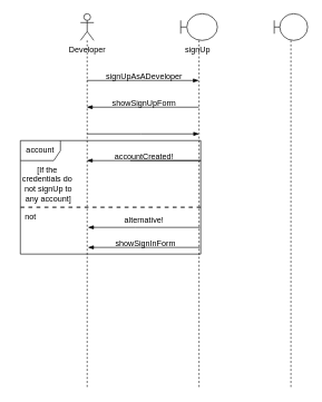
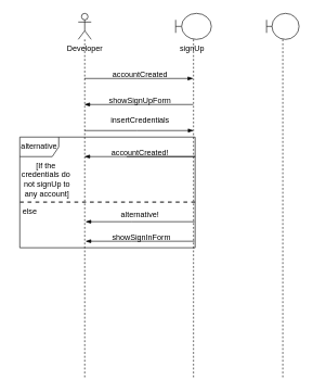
  <mxCell id="0" />
  <mxCell id="1" parent="0" />
  <mxCell id="2" value="" style="shape=umlLifeline;participant=umlBoundary;perimeter=lifelinePerimeter;whiteSpace=wrap;html=1;container=1;collapsible=0;recursiveResize=0;verticalAlign=top;spacingTop=36;outlineConnect=0;" vertex="1" parent="1"><mxGeometry x="270" y="20" width="55" height="560" as="geometry" /></mxCell>
  <mxCell id="3" value="signUp" style="text;html=1;align=center;verticalAlign=middle;resizable=0;points=[];autosize=1;strokeColor=none;fillColor=none;" vertex="1" parent="2"><mxGeometry x="-5" y="40" width="60" height="30" as="geometry" /></mxCell>
  <mxCell id="4" value="" style="shape=umlLifeline;participant=umlBoundary;perimeter=lifelinePerimeter;whiteSpace=wrap;html=1;container=1;collapsible=0;recursiveResize=0;verticalAlign=top;spacingTop=36;outlineConnect=0;" vertex="1" parent="1"><mxGeometry x="410" y="20" width="50" height="560" as="geometry" /></mxCell>
  <mxCell id="5" value="" style="edgeStyle=elbowEdgeStyle;fontSize=12;html=1;endArrow=blockThin;endFill=1;rounded=0;" edge="1" parent="1"><mxGeometry width="160" relative="1" as="geometry"><mxPoint x="129.5" y="120" as="sourcePoint" /><mxPoint x="297" y="120" as="targetPoint" /><Array as="points"><mxPoint x="210" y="120" /><mxPoint x="220" y="90" /></Array></mxGeometry></mxCell>
- <mxCell id="6" value="signUpAsADeveloper" style="text;html=1;align=center;verticalAlign=middle;resizable=0;points=[];autosize=1;strokeColor=none;fillColor=none;" vertex="1" parent="1"><mxGeometry x="145" y="100" width="140" height="30" as="geometry" /></mxCell>
+ <mxCell id="6" value="accountCreated" style="text;html=1;align=center;verticalAlign=middle;resizable=0;points=[];autosize=1;strokeColor=none;fillColor=none;" vertex="1" parent="1"><mxGeometry x="145" y="100" width="140" height="30" as="geometry" /></mxCell>
  <mxCell id="7" value="" style="shape=umlLifeline;participant=umlActor;perimeter=lifelinePerimeter;whiteSpace=wrap;html=1;container=1;collapsible=0;recursiveResize=0;verticalAlign=top;spacingTop=36;outlineConnect=0;" vertex="1" parent="1"><mxGeometry x="120" y="20" width="20" height="560" as="geometry" /></mxCell>
  <mxCell id="8" value="Developer" style="text;html=1;align=center;verticalAlign=middle;resizable=0;points=[];autosize=1;strokeColor=none;fillColor=none;" vertex="1" parent="1"><mxGeometry x="90" y="60" width="80" height="30" as="geometry" /></mxCell>
  <mxCell id="9" value="" style="edgeStyle=elbowEdgeStyle;fontSize=12;html=1;endArrow=blockThin;endFill=1;rounded=0;" edge="1" parent="1"><mxGeometry width="160" relative="1" as="geometry"><mxPoint x="297" y="160" as="sourcePoint" /><mxPoint x="129.5" y="160" as="targetPoint" /><Array as="points"><mxPoint x="200" y="160" /><mxPoint x="220" y="130" /><mxPoint x="230" y="100" /></Array></mxGeometry></mxCell>
  <mxCell id="10" value="showSignUpForm" style="text;html=1;align=center;verticalAlign=middle;resizable=0;points=[];autosize=1;strokeColor=none;fillColor=none;" vertex="1" parent="1"><mxGeometry x="155" y="140" width="120" height="30" as="geometry" /></mxCell>
- <mxCell id="11" value="account" style="shape=umlFrame;whiteSpace=wrap;html=1;" vertex="1" parent="1"><mxGeometry x="30" y="210" width="270" height="170" as="geometry" /></mxCell>
+ <mxCell id="11" value="alternative" style="shape=umlFrame;whiteSpace=wrap;html=1;" vertex="1" parent="1"><mxGeometry x="30" y="210" width="270" height="170" as="geometry" /></mxCell>
  <mxCell id="12" value="" style="edgeStyle=none;rounded=0;html=1;jettySize=auto;orthogonalLoop=1;strokeColor=#404040;strokeWidth=2;fontColor=#000000;jumpStyle=none;endArrow=none;endFill=0;startArrow=none;dashed=1;exitX=0.1;exitY=1;exitDx=0;exitDy=0;exitPerimeter=0;" edge="1" parent="1" source="13"><mxGeometry width="100" relative="1" as="geometry"><mxPoint x="80" y="330" as="sourcePoint" /><mxPoint x="300" y="310" as="targetPoint" /><Array as="points" /></mxGeometry></mxCell>
  <mxCell id="13" value="[If the &lt;br&gt;credentials do&lt;br&gt;&amp;nbsp;not signUp to&lt;br&gt;&amp;nbsp;any account]" style="text;html=1;align=center;verticalAlign=middle;resizable=0;points=[];autosize=1;strokeColor=none;fillColor=none;" vertex="1" parent="1"><mxGeometry x="20" y="240" width="100" height="70" as="geometry" /></mxCell>
- <mxCell id="14" value="not" style="text;html=1;align=center;verticalAlign=middle;resizable=0;points=[];autosize=1;strokeColor=none;fillColor=none;" vertex="1" parent="1"><mxGeometry x="20" y="310" width="50" height="30" as="geometry" /></mxCell>
+ <mxCell id="14" value="else" style="text;html=1;align=center;verticalAlign=middle;resizable=0;points=[];autosize=1;strokeColor=none;fillColor=none;" vertex="1" parent="1"><mxGeometry x="20" y="310" width="50" height="30" as="geometry" /></mxCell>
  <mxCell id="15" value="" style="edgeStyle=elbowEdgeStyle;fontSize=12;html=1;endArrow=blockThin;endFill=1;rounded=0;" edge="1" parent="1"><mxGeometry width="160" relative="1" as="geometry"><mxPoint x="130" y="200" as="sourcePoint" /><mxPoint x="297.5" y="200" as="targetPoint" /><Array as="points"><mxPoint x="210.5" y="200" /><mxPoint x="220.5" y="170" /></Array></mxGeometry></mxCell>
+ <mxCell id="16" value="insertCredentials" style="text;html=1;align=center;verticalAlign=middle;resizable=0;points=[];autosize=1;strokeColor=none;fillColor=none;" vertex="1" parent="1"><mxGeometry x="160" y="170" width="110" height="30" as="geometry" /></mxCell>
  <mxCell id="17" value="" style="edgeStyle=elbowEdgeStyle;fontSize=12;html=1;endArrow=blockThin;endFill=1;rounded=0;" edge="1" parent="1"><mxGeometry width="160" relative="1" as="geometry"><mxPoint x="194.5" y="240" as="sourcePoint" /><mxPoint x="129.5" y="240" as="targetPoint" /><Array as="points"><mxPoint x="300" y="240" /><mxPoint x="285" y="210" /></Array></mxGeometry></mxCell>
  <mxCell id="18" value="accountCreated!" style="text;html=1;align=center;verticalAlign=middle;resizable=0;points=[];autosize=1;strokeColor=none;fillColor=none;" vertex="1" parent="1"><mxGeometry x="160" y="220" width="110" height="30" as="geometry" /></mxCell>
  <mxCell id="19" value="" style="edgeStyle=elbowEdgeStyle;fontSize=12;html=1;endArrow=blockThin;endFill=1;rounded=0;" edge="1" parent="1"><mxGeometry width="160" relative="1" as="geometry"><mxPoint x="298.75" y="340" as="sourcePoint" /><mxPoint x="131.25" y="340" as="targetPoint" /><Array as="points"><mxPoint x="201.75" y="340" /><mxPoint x="221.75" y="310" /><mxPoint x="231.75" y="280" /></Array></mxGeometry></mxCell>
  <mxCell id="20" value="alternative!" style="text;html=1;align=center;verticalAlign=middle;resizable=0;points=[];autosize=1;strokeColor=none;fillColor=none;" vertex="1" parent="1"><mxGeometry x="160" y="315" width="110" height="30" as="geometry" /></mxCell>
  <mxCell id="21" value="" style="edgeStyle=elbowEdgeStyle;fontSize=12;html=1;endArrow=blockThin;endFill=1;rounded=0;" edge="1" parent="1"><mxGeometry width="160" relative="1" as="geometry"><mxPoint x="298.75" y="370" as="sourcePoint" /><mxPoint x="131.25" y="370" as="targetPoint" /><Array as="points"><mxPoint x="201.75" y="370" /><mxPoint x="221.75" y="340" /><mxPoint x="231.75" y="310" /></Array></mxGeometry></mxCell>
  <mxCell id="22" value="showSignInForm" style="text;html=1;align=center;verticalAlign=middle;resizable=0;points=[];autosize=1;strokeColor=none;fillColor=none;" vertex="1" parent="1"><mxGeometry x="161.75" y="350" width="110" height="30" as="geometry" /></mxCell>
